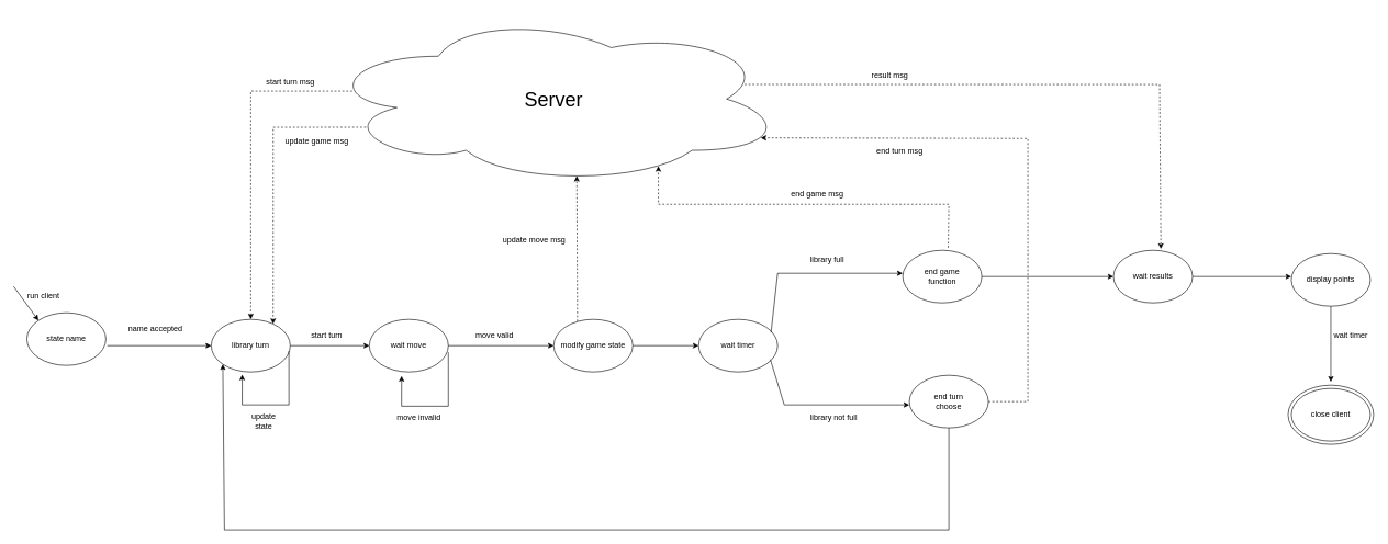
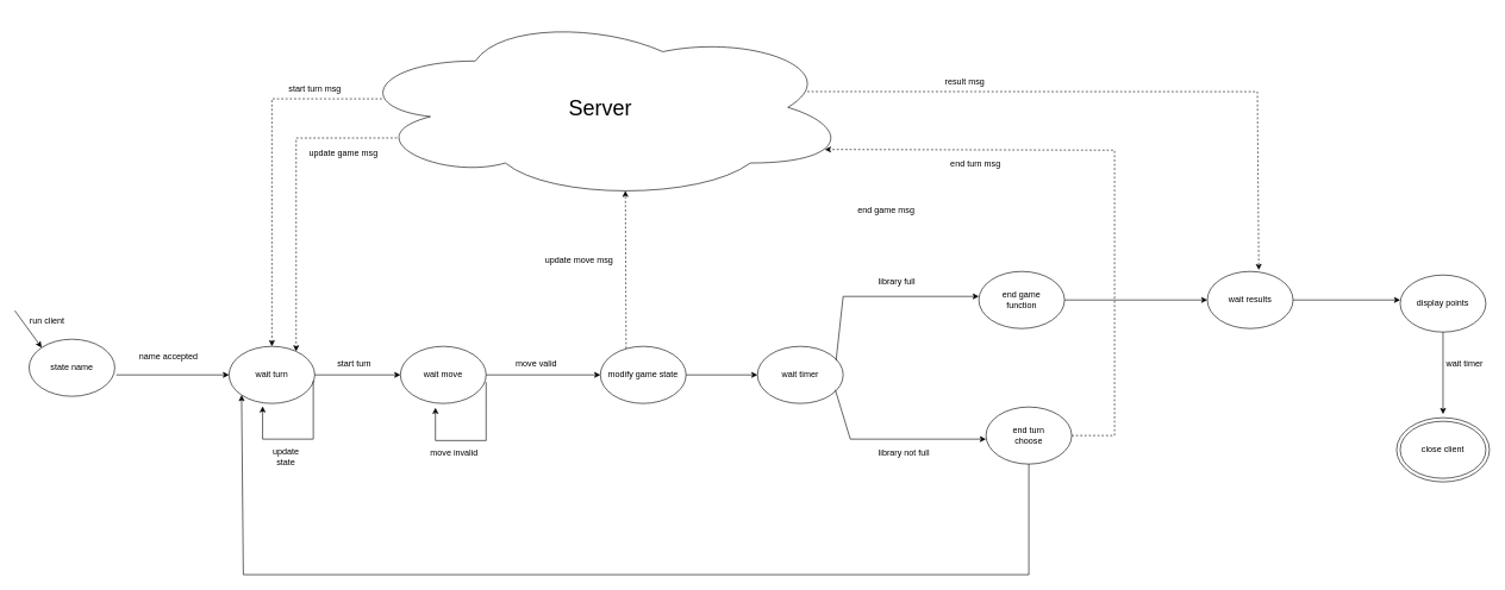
  <mxCell id="0" />
  <mxCell id="1" parent="0" />
  <mxCell id="2" value="" style="ellipse;whiteSpace=wrap;html=1;fontSize=12;" vertex="1" parent="1"><mxGeometry x="1955" y="585" width="130" height="90" as="geometry" /></mxCell>
  <mxCell id="3" value="state name" style="ellipse;whiteSpace=wrap;html=1;" vertex="1" parent="1"><mxGeometry x="40" y="475" width="120" height="80" as="geometry" /></mxCell>
  <mxCell id="4" value="run client" style="text;html=1;align=center;verticalAlign=middle;resizable=0;points=[];autosize=1;strokeColor=none;fillColor=none;rotation=0;" vertex="1" parent="1"><mxGeometry x="30" y="435" width="70" height="30" as="geometry" /></mxCell>
  <mxCell id="5" value="" style="endArrow=classic;html=1;rounded=0;exitX=1.017;exitY=0.625;exitDx=0;exitDy=0;exitPerimeter=0;" edge="1" parent="1" source="3" target="6"><mxGeometry width="50" height="50" relative="1" as="geometry"><mxPoint x="490" y="715" as="sourcePoint" /><mxPoint x="270" y="525" as="targetPoint" /></mxGeometry></mxCell>
- <mxCell id="6" value="library turn" style="ellipse;whiteSpace=wrap;html=1;" vertex="1" parent="1"><mxGeometry x="320" y="485" width="120" height="80" as="geometry" /></mxCell>
+ <mxCell id="6" value="wait turn" style="ellipse;whiteSpace=wrap;html=1;" vertex="1" parent="1"><mxGeometry x="320" y="485" width="120" height="80" as="geometry" /></mxCell>
  <mxCell id="7" value="name accepted" style="text;html=1;align=center;verticalAlign=middle;resizable=0;points=[];autosize=1;strokeColor=none;fillColor=none;" vertex="1" parent="1"><mxGeometry x="180" y="485" width="110" height="30" as="geometry" /></mxCell>
  <mxCell id="8" value="" style="endArrow=classic;html=1;rounded=0;exitX=0.983;exitY=0.6;exitDx=0;exitDy=0;exitPerimeter=0;entryX=0.392;entryY=1.05;entryDx=0;entryDy=0;entryPerimeter=0;" edge="1" parent="1" source="6" target="6"><mxGeometry width="50" height="50" relative="1" as="geometry"><mxPoint x="480" y="715" as="sourcePoint" /><mxPoint x="330" y="615" as="targetPoint" /><Array as="points"><mxPoint x="438" y="615" /><mxPoint x="367" y="615" /></Array></mxGeometry></mxCell>
  <mxCell id="9" value="update state" style="text;html=1;strokeColor=none;fillColor=none;align=center;verticalAlign=middle;whiteSpace=wrap;rounded=0;" vertex="1" parent="1"><mxGeometry x="370" y="625" width="60" height="30" as="geometry" /></mxCell>
  <mxCell id="10" value="" style="endArrow=classic;html=1;rounded=0;exitX=1;exitY=0.5;exitDx=0;exitDy=0;" edge="1" parent="1" source="6"><mxGeometry width="50" height="50" relative="1" as="geometry"><mxPoint x="480" y="695" as="sourcePoint" /><mxPoint x="560" y="525" as="targetPoint" /></mxGeometry></mxCell>
  <mxCell id="11" value="start turn" style="text;html=1;align=center;verticalAlign=middle;resizable=0;points=[];autosize=1;strokeColor=none;fillColor=none;" vertex="1" parent="1"><mxGeometry x="460" y="495" width="70" height="30" as="geometry" /></mxCell>
  <mxCell id="12" value="wait move" style="ellipse;whiteSpace=wrap;html=1;" vertex="1" parent="1"><mxGeometry x="560" y="485" width="120" height="80" as="geometry" /></mxCell>
  <mxCell id="13" value="" style="endArrow=classic;html=1;rounded=0;exitX=1;exitY=0.5;exitDx=0;exitDy=0;" edge="1" parent="1" source="12"><mxGeometry width="50" height="50" relative="1" as="geometry"><mxPoint x="570" y="695" as="sourcePoint" /><mxPoint x="840" y="525" as="targetPoint" /></mxGeometry></mxCell>
  <mxCell id="14" value="move valid" style="text;html=1;align=center;verticalAlign=middle;resizable=0;points=[];autosize=1;strokeColor=none;fillColor=none;" vertex="1" parent="1"><mxGeometry x="710" y="495" width="80" height="30" as="geometry" /></mxCell>
  <mxCell id="15" value="" style="endArrow=classic;html=1;rounded=0;exitX=0.983;exitY=0.6;exitDx=0;exitDy=0;exitPerimeter=0;entryX=0.392;entryY=1.05;entryDx=0;entryDy=0;entryPerimeter=0;" edge="1" parent="1"><mxGeometry width="50" height="50" relative="1" as="geometry"><mxPoint x="679.96" y="535" as="sourcePoint" /><mxPoint x="609.04" y="571" as="targetPoint" /><Array as="points"><mxPoint x="680" y="617" /><mxPoint x="609" y="617" /></Array></mxGeometry></mxCell>
  <mxCell id="16" value="move invalid" style="text;html=1;align=center;verticalAlign=middle;resizable=0;points=[];autosize=1;strokeColor=none;fillColor=none;" vertex="1" parent="1"><mxGeometry x="590" y="620" width="90" height="30" as="geometry" /></mxCell>
  <mxCell id="17" value="" style="endArrow=classic;html=1;rounded=0;entryX=0;entryY=0;entryDx=0;entryDy=0;" edge="1" parent="1" target="3"><mxGeometry width="50" height="50" relative="1" as="geometry"><mxPoint x="20" y="435" as="sourcePoint" /><mxPoint x="150" y="505" as="targetPoint" /></mxGeometry></mxCell>
  <mxCell id="18" value="modify game state" style="ellipse;whiteSpace=wrap;html=1;" vertex="1" parent="1"><mxGeometry x="840" y="485" width="120" height="80" as="geometry" /></mxCell>
  <mxCell id="19" value="" style="endArrow=classic;html=1;rounded=0;exitX=1;exitY=0.5;exitDx=0;exitDy=0;" edge="1" parent="1" source="18"><mxGeometry width="50" height="50" relative="1" as="geometry"><mxPoint x="940" y="555" as="sourcePoint" /><mxPoint x="1060" y="525" as="targetPoint" /></mxGeometry></mxCell>
  <mxCell id="20" value="wait timer" style="ellipse;whiteSpace=wrap;html=1;" vertex="1" parent="1"><mxGeometry x="1060" y="485" width="120" height="80" as="geometry" /></mxCell>
  <mxCell id="21" value="" style="endArrow=classic;html=1;rounded=0;" edge="1" parent="1"><mxGeometry width="50" height="50" relative="1" as="geometry"><mxPoint x="1170" y="505" as="sourcePoint" /><mxPoint x="1370" y="415" as="targetPoint" /><Array as="points"><mxPoint x="1180" y="415" /></Array></mxGeometry></mxCell>
  <mxCell id="22" value="" style="endArrow=classic;html=1;rounded=0;exitX=0.908;exitY=0.763;exitDx=0;exitDy=0;exitPerimeter=0;" edge="1" parent="1" source="20"><mxGeometry width="50" height="50" relative="1" as="geometry"><mxPoint x="1150" y="555" as="sourcePoint" /><mxPoint x="1380" y="615" as="targetPoint" /><Array as="points"><mxPoint x="1190" y="615" /></Array></mxGeometry></mxCell>
  <mxCell id="23" value="library not full" style="text;html=1;align=center;verticalAlign=middle;resizable=0;points=[];autosize=1;strokeColor=none;fillColor=none;" vertex="1" parent="1"><mxGeometry x="1220" y="620" width="90" height="30" as="geometry" /></mxCell>
  <mxCell id="24" value="library full" style="text;html=1;align=center;verticalAlign=middle;resizable=0;points=[];autosize=1;strokeColor=none;fillColor=none;" vertex="1" parent="1"><mxGeometry x="1220" y="380" width="70" height="30" as="geometry" /></mxCell>
  <mxCell id="25" value="end game&lt;br&gt;function" style="ellipse;whiteSpace=wrap;html=1;" vertex="1" parent="1"><mxGeometry x="1370" y="380" width="120" height="80" as="geometry" /></mxCell>
  <mxCell id="26" value="end turn&lt;br&gt;choose" style="ellipse;whiteSpace=wrap;html=1;" vertex="1" parent="1"><mxGeometry x="1380" y="570" width="120" height="80" as="geometry" /></mxCell>
  <mxCell id="27" value="" style="endArrow=classic;html=1;rounded=0;exitX=0.5;exitY=1;exitDx=0;exitDy=0;entryX=0;entryY=1;entryDx=0;entryDy=0;" edge="1" parent="1" source="26" target="6"><mxGeometry width="50" height="50" relative="1" as="geometry"><mxPoint x="1100" y="625" as="sourcePoint" /><mxPoint x="310" y="575" as="targetPoint" /><Array as="points"><mxPoint x="1440" y="805" /><mxPoint x="340" y="805" /></Array></mxGeometry></mxCell>
  <mxCell id="28" value="&lt;font style=&quot;font-size: 30px;&quot;&gt;Server&lt;/font&gt;" style="ellipse;shape=cloud;whiteSpace=wrap;html=1;" vertex="1" parent="1"><mxGeometry x="490" y="20" width="700" height="260" as="geometry" /></mxCell>
  <mxCell id="29" value="" style="endArrow=classic;html=1;rounded=0;fontSize=12;exitX=0.063;exitY=0.454;exitDx=0;exitDy=0;exitPerimeter=0;dashed=1;" edge="1" parent="1" source="28" target="6"><mxGeometry width="50" height="50" relative="1" as="geometry"><mxPoint x="800" y="420" as="sourcePoint" /><mxPoint x="850" y="370" as="targetPoint" /><Array as="points"><mxPoint x="380" y="138" /></Array></mxGeometry></mxCell>
  <mxCell id="30" value="" style="endArrow=classic;html=1;rounded=0;dashed=1;fontSize=12;exitX=0.093;exitY=0.665;exitDx=0;exitDy=0;exitPerimeter=0;entryX=0.783;entryY=0.088;entryDx=0;entryDy=0;entryPerimeter=0;" edge="1" parent="1" source="28" target="6"><mxGeometry width="50" height="50" relative="1" as="geometry"><mxPoint x="750" y="410" as="sourcePoint" /><mxPoint x="800" y="360" as="targetPoint" /><Array as="points"><mxPoint x="414" y="193" /></Array></mxGeometry></mxCell>
  <mxCell id="31" value="start turn msg" style="text;html=1;align=center;verticalAlign=middle;resizable=0;points=[];autosize=1;strokeColor=none;fillColor=none;fontSize=12;" vertex="1" parent="1"><mxGeometry x="390" y="110" width="100" height="30" as="geometry" /></mxCell>
  <mxCell id="32" value="update game msg" style="text;html=1;align=center;verticalAlign=middle;resizable=0;points=[];autosize=1;strokeColor=none;fillColor=none;fontSize=12;" vertex="1" parent="1"><mxGeometry x="420" y="200" width="120" height="30" as="geometry" /></mxCell>
  <mxCell id="33" value="" style="endArrow=classic;html=1;rounded=0;dashed=1;fontSize=12;exitX=0.3;exitY=0.038;exitDx=0;exitDy=0;exitPerimeter=0;entryX=0.55;entryY=0.95;entryDx=0;entryDy=0;entryPerimeter=0;" edge="1" parent="1" source="18" target="28"><mxGeometry width="50" height="50" relative="1" as="geometry"><mxPoint x="1070" y="410" as="sourcePoint" /><mxPoint x="1120" y="360" as="targetPoint" /></mxGeometry></mxCell>
  <mxCell id="34" value="update move msg" style="text;html=1;align=center;verticalAlign=middle;resizable=0;points=[];autosize=1;strokeColor=none;fillColor=none;fontSize=12;" vertex="1" parent="1"><mxGeometry x="750" y="350" width="120" height="30" as="geometry" /></mxCell>
  <mxCell id="35" value="" style="endArrow=classic;html=1;rounded=0;dashed=1;fontSize=12;exitX=1;exitY=0.5;exitDx=0;exitDy=0;entryX=0.949;entryY=0.727;entryDx=0;entryDy=0;entryPerimeter=0;" edge="1" parent="1" source="26" target="28"><mxGeometry width="50" height="50" relative="1" as="geometry"><mxPoint x="1340" y="420" as="sourcePoint" /><mxPoint x="1510" y="170" as="targetPoint" /><Array as="points"><mxPoint x="1560" y="610" /><mxPoint x="1560" y="430" /><mxPoint x="1560" y="350" /><mxPoint x="1560" y="270" /><mxPoint x="1560" y="210" /></Array></mxGeometry></mxCell>
  <mxCell id="36" value="end turn msg" style="text;html=1;align=center;verticalAlign=middle;resizable=0;points=[];autosize=1;strokeColor=none;fillColor=none;fontSize=12;" vertex="1" parent="1"><mxGeometry x="1320" y="215" width="90" height="30" as="geometry" /></mxCell>
  <mxCell id="37" value="" style="endArrow=classic;html=1;rounded=0;fontSize=12;exitX=1;exitY=0.5;exitDx=0;exitDy=0;" edge="1" parent="1" source="25"><mxGeometry width="50" height="50" relative="1" as="geometry"><mxPoint x="1610" y="430" as="sourcePoint" /><mxPoint x="1690" y="420" as="targetPoint" /></mxGeometry></mxCell>
  <mxCell id="38" value="wait results" style="ellipse;whiteSpace=wrap;html=1;fontSize=12;" vertex="1" parent="1"><mxGeometry x="1690" y="380" width="120" height="80" as="geometry" /></mxCell>
  <mxCell id="39" value="" style="endArrow=classic;html=1;rounded=0;fontSize=12;exitX=0.914;exitY=0.415;exitDx=0;exitDy=0;exitPerimeter=0;entryX=0.6;entryY=-0.025;entryDx=0;entryDy=0;entryPerimeter=0;dashed=1;" edge="1" parent="1" source="28" target="38"><mxGeometry width="50" height="50" relative="1" as="geometry"><mxPoint x="1610" y="430" as="sourcePoint" /><mxPoint x="1660" y="380" as="targetPoint" /><Array as="points"><mxPoint x="1760" y="128" /></Array></mxGeometry></mxCell>
  <mxCell id="40" value="result msg" style="text;html=1;align=center;verticalAlign=middle;resizable=0;points=[];autosize=1;strokeColor=none;fillColor=none;fontSize=12;" vertex="1" parent="1"><mxGeometry x="1310" y="100" width="80" height="30" as="geometry" /></mxCell>
- <mxCell id="41" value="" style="endArrow=classic;html=1;rounded=0;dashed=1;fontSize=12;exitX=0.575;exitY=-0.05;exitDx=0;exitDy=0;entryX=0.727;entryY=0.892;entryDx=0;entryDy=0;entryPerimeter=0;exitPerimeter=0;" edge="1" parent="1" source="25" target="28"><mxGeometry width="50" height="50" relative="1" as="geometry"><mxPoint x="1200" y="430" as="sourcePoint" /><mxPoint x="990" y="320" as="targetPoint" /><Array as="points"><mxPoint x="1440" y="310" /><mxPoint x="999" y="310" /></Array></mxGeometry></mxCell>
  <mxCell id="42" value="end game msg" style="text;html=1;align=center;verticalAlign=middle;resizable=0;points=[];autosize=1;strokeColor=none;fillColor=none;fontSize=12;" vertex="1" parent="1"><mxGeometry x="1190" y="280" width="100" height="30" as="geometry" /></mxCell>
  <mxCell id="43" value="" style="endArrow=classic;html=1;rounded=0;fontSize=12;exitX=1;exitY=0.5;exitDx=0;exitDy=0;" edge="1" parent="1" source="38"><mxGeometry width="50" height="50" relative="1" as="geometry"><mxPoint x="1820" y="580" as="sourcePoint" /><mxPoint x="1960" y="420" as="targetPoint" /></mxGeometry></mxCell>
  <mxCell id="44" value="display points" style="ellipse;whiteSpace=wrap;html=1;fontSize=12;" vertex="1" parent="1"><mxGeometry x="1960" y="385" width="120" height="80" as="geometry" /></mxCell>
  <mxCell id="45" value="" style="endArrow=classic;html=1;rounded=0;fontSize=12;exitX=0.5;exitY=1;exitDx=0;exitDy=0;" edge="1" parent="1" source="44"><mxGeometry width="50" height="50" relative="1" as="geometry"><mxPoint x="1820" y="580" as="sourcePoint" /><mxPoint x="2020" y="580" as="targetPoint" /></mxGeometry></mxCell>
  <mxCell id="46" value="close client" style="ellipse;whiteSpace=wrap;html=1;fontSize=12;" vertex="1" parent="1"><mxGeometry x="1960" y="590" width="120" height="80" as="geometry" /></mxCell>
  <mxCell id="47" value="wait timer" style="text;html=1;align=center;verticalAlign=middle;resizable=0;points=[];autosize=1;strokeColor=none;fillColor=none;fontSize=12;" vertex="1" parent="1"><mxGeometry x="2015" y="495" width="70" height="30" as="geometry" /></mxCell>
